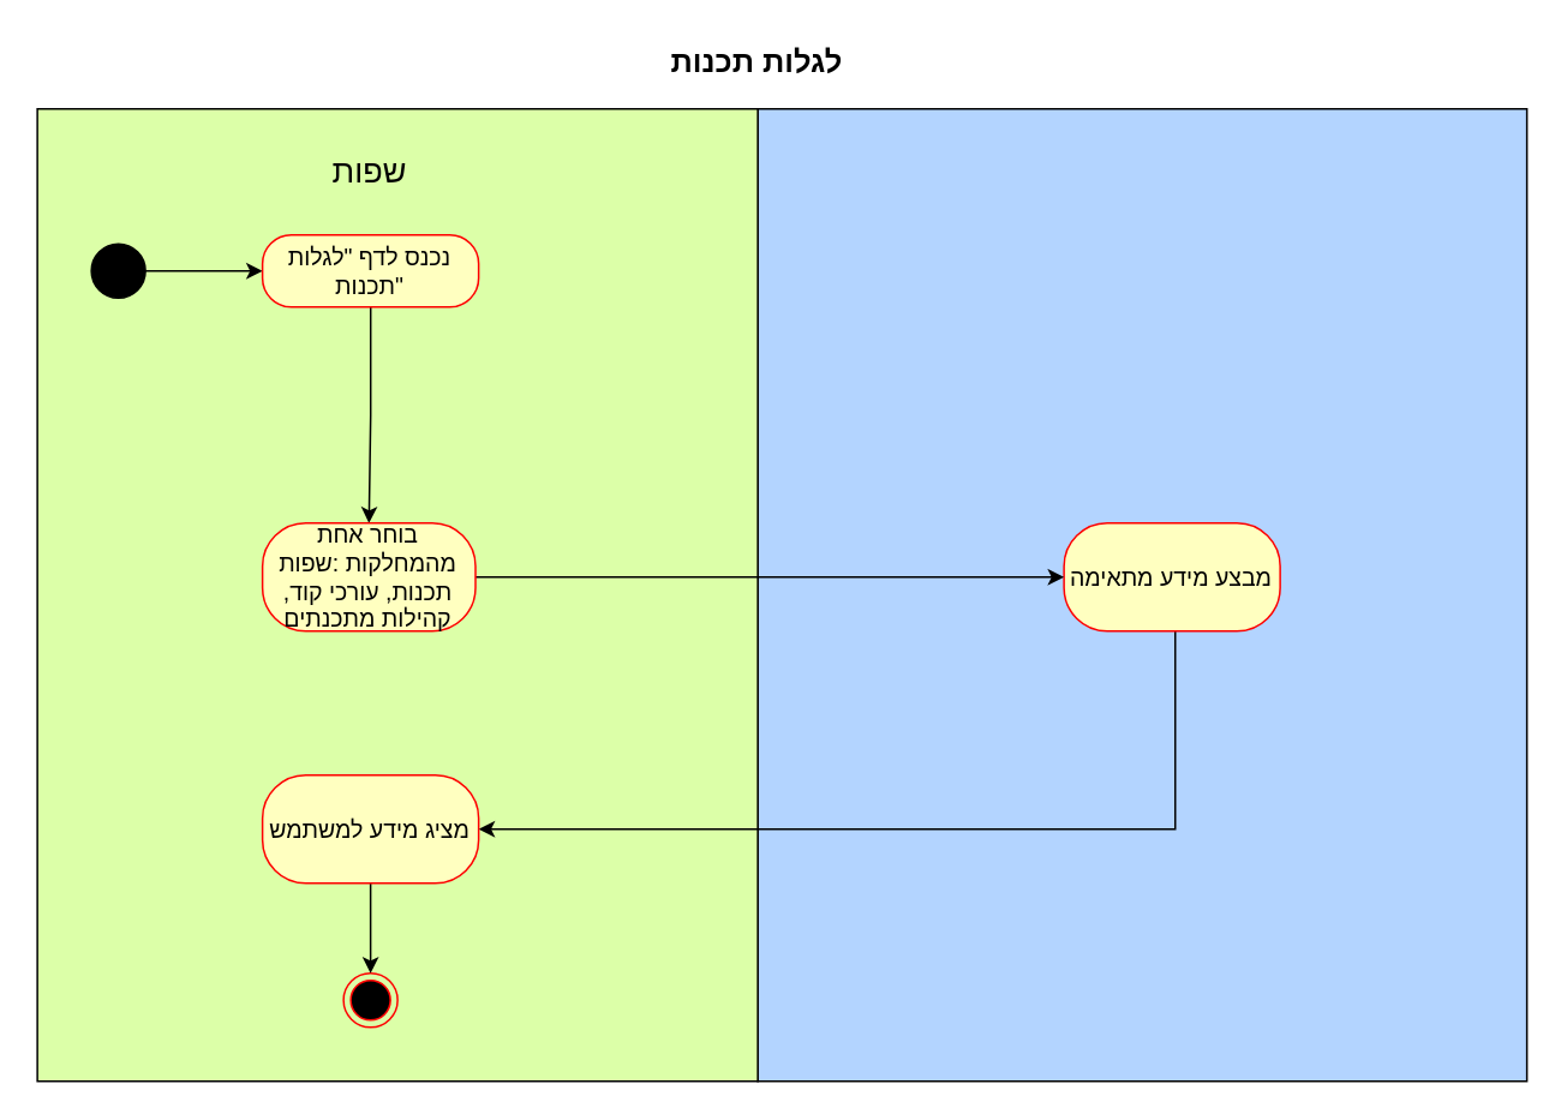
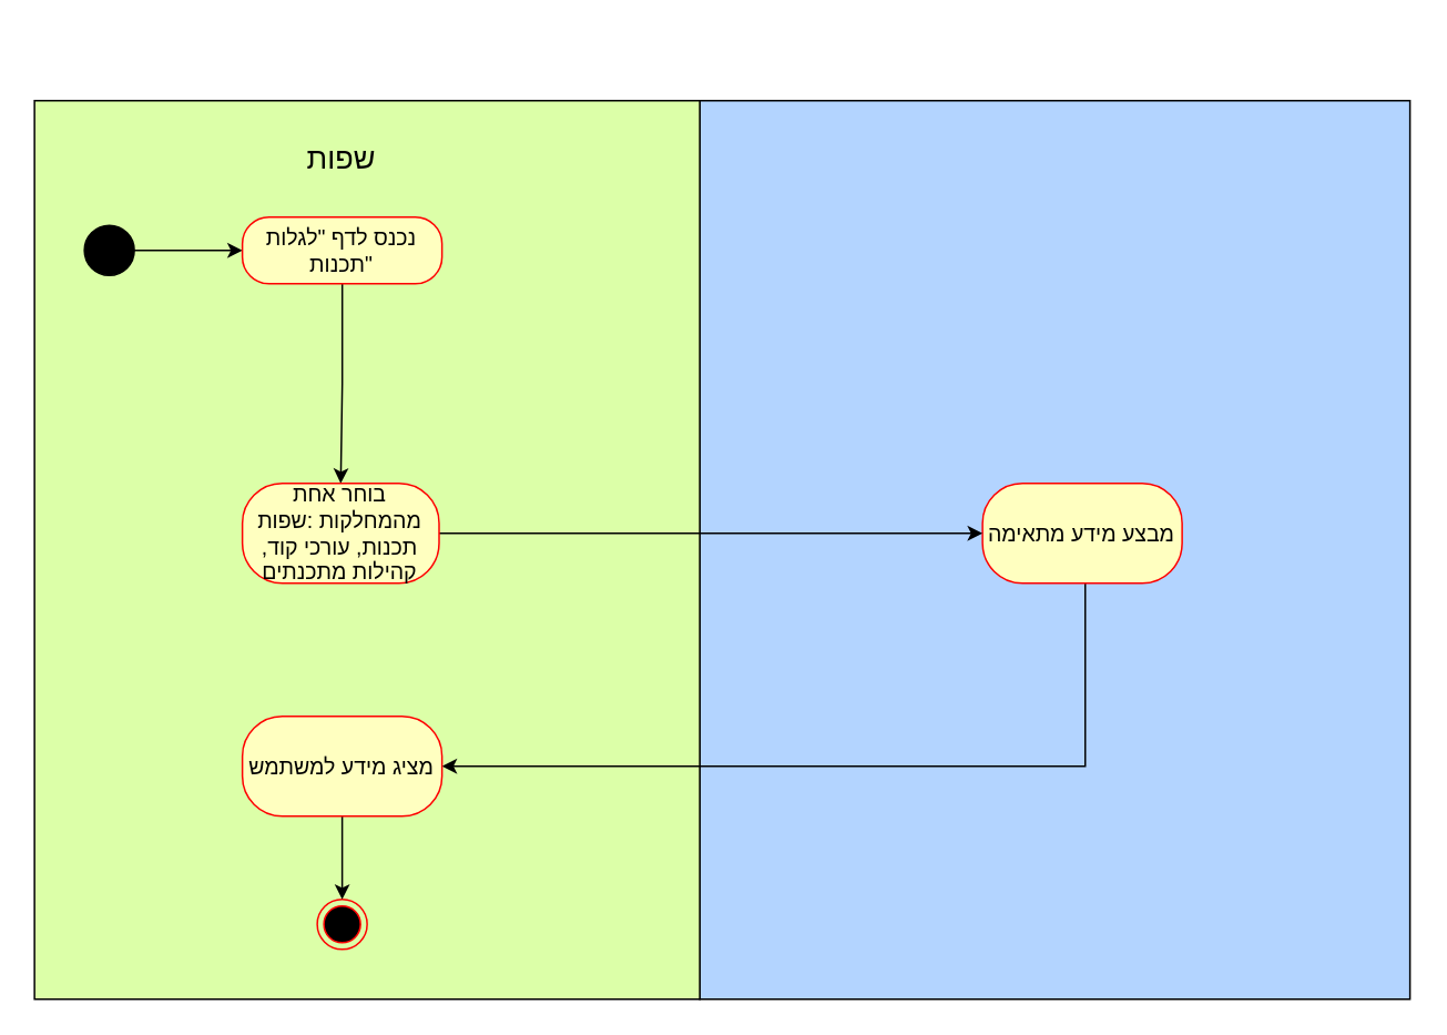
  <mxCell id="0" />
  <mxCell id="1" parent="0" />
  <mxCell id="2" value="" style="rounded=0;whiteSpace=wrap;html=1;fillColor=#B3D4FF;" parent="1" vertex="1"><mxGeometry x="420.25" y="60" width="427" height="540" as="geometry" /></mxCell>
  <mxCell id="3" value="" style="rounded=0;whiteSpace=wrap;html=1;fillColor=#DCFFA8;" parent="1" vertex="1"><mxGeometry x="20.25" y="60" width="400" height="540" as="geometry" /></mxCell>
  <mxCell id="4" value="&lt;span style=&quot;font-size: 18px&quot;&gt;שפות&lt;/span&gt;" style="text;html=1;strokeColor=none;fillColor=none;align=center;verticalAlign=middle;whiteSpace=wrap;rounded=0;" parent="1" vertex="1"><mxGeometry x="135.25" y="80" width="140" height="30" as="geometry" /></mxCell>
  <mxCell id="5" value="" style="edgeStyle=orthogonalEdgeStyle;rounded=0;orthogonalLoop=1;jettySize=auto;html=1;entryX=0;entryY=0.5;entryDx=0;entryDy=0;" parent="1" source="6" target="10" edge="1"><mxGeometry relative="1" as="geometry"><Array as="points"><mxPoint x="145.25" y="149" /></Array><mxPoint x="131" y="148.575" as="targetPoint" /></mxGeometry></mxCell>
  <mxCell id="6" value="" style="ellipse;whiteSpace=wrap;html=1;aspect=fixed;fontSize=18;fillColor=#000000;" parent="1" vertex="1"><mxGeometry x="50.25" y="135" width="30" height="30" as="geometry" /></mxCell>
  <mxCell id="7" value="" style="ellipse;html=1;shape=endState;fillColor=#000000;strokeColor=#ff0000;fontSize=11;" parent="1" vertex="1"><mxGeometry x="190.25" y="540" width="30" height="30" as="geometry" /></mxCell>
- <mxCell id="8" value="לגלות תכנות" style="text;html=1;strokeColor=none;fillColor=none;align=center;verticalAlign=middle;whiteSpace=wrap;rounded=0;fontStyle=1;fontSize=17;" parent="1" vertex="1"><mxGeometry x="370.25" y="20" width="100" height="30" as="geometry" /></mxCell>
  <mxCell id="9" style="edgeStyle=orthogonalEdgeStyle;rounded=0;orthogonalLoop=1;jettySize=auto;html=1;fontSize=13;entryX=0.5;entryY=0;entryDx=0;entryDy=0;" parent="1" source="10" target="17" edge="1"><mxGeometry relative="1" as="geometry"><mxPoint x="205.25" y="270" as="targetPoint" /></mxGeometry></mxCell>
  <mxCell id="10" value="נכנס לדף &quot;לגלות תכנות&quot;" style="rounded=1;whiteSpace=wrap;html=1;arcSize=40;fontColor=#000000;fillColor=#ffffc0;strokeColor=#ff0000;fontSize=13;" parent="1" vertex="1"><mxGeometry x="145.25" y="130" width="120" height="40" as="geometry" /></mxCell>
  <mxCell id="11" style="edgeStyle=orthogonalEdgeStyle;rounded=0;orthogonalLoop=1;jettySize=auto;html=1;exitX=0.5;exitY=1;exitDx=0;exitDy=0;fontSize=13;" parent="1" edge="1"><mxGeometry relative="1" as="geometry"><mxPoint x="360.25" y="170" as="sourcePoint" /><mxPoint x="360.25" y="170" as="targetPoint" /></mxGeometry></mxCell>
  <mxCell id="12" value="" style="edgeStyle=orthogonalEdgeStyle;rounded=0;orthogonalLoop=1;jettySize=auto;html=1;entryX=1;entryY=0.5;entryDx=0;entryDy=0;" parent="1" source="13" target="15" edge="1"><mxGeometry relative="1" as="geometry"><Array as="points"><mxPoint x="652" y="460" /></Array></mxGeometry></mxCell>
  <mxCell id="13" value="מבצע מידע מתאימה" style="whiteSpace=wrap;html=1;rounded=1;fontSize=13;fontColor=#000000;strokeColor=#ff0000;fillColor=#ffffc0;arcSize=40;" parent="1" vertex="1"><mxGeometry x="590.25" y="290" width="120" height="60" as="geometry" /></mxCell>
  <mxCell id="14" style="edgeStyle=orthogonalEdgeStyle;rounded=0;orthogonalLoop=1;jettySize=auto;html=1;entryX=0.5;entryY=0;entryDx=0;entryDy=0;" parent="1" source="15" target="7" edge="1"><mxGeometry relative="1" as="geometry" /></mxCell>
  <mxCell id="15" value="מציג מידע למשתמש" style="whiteSpace=wrap;html=1;rounded=1;fontSize=13;fontColor=#000000;strokeColor=#ff0000;fillColor=#ffffc0;arcSize=40;" parent="1" vertex="1"><mxGeometry x="145.25" y="430" width="120" height="60" as="geometry" /></mxCell>
  <mxCell id="16" style="edgeStyle=orthogonalEdgeStyle;rounded=0;orthogonalLoop=1;jettySize=auto;html=1;entryX=0;entryY=0.5;entryDx=0;entryDy=0;" parent="1" source="17" target="13" edge="1"><mxGeometry relative="1" as="geometry" /></mxCell>
  <mxCell id="17" value="&lt;font style=&quot;font-size: 13px&quot;&gt;בוחר אחת מהמחלקות :שפות תכנות, עורכי קוד, קהילות מתכנתים&lt;/font&gt;" style="rounded=1;whiteSpace=wrap;html=1;arcSize=40;fontColor=#000000;fillColor=#ffffc0;strokeColor=#ff0000;fontSize=13;" parent="1" vertex="1"><mxGeometry x="145.25" y="290" width="118.25" height="60" as="geometry" /></mxCell>
